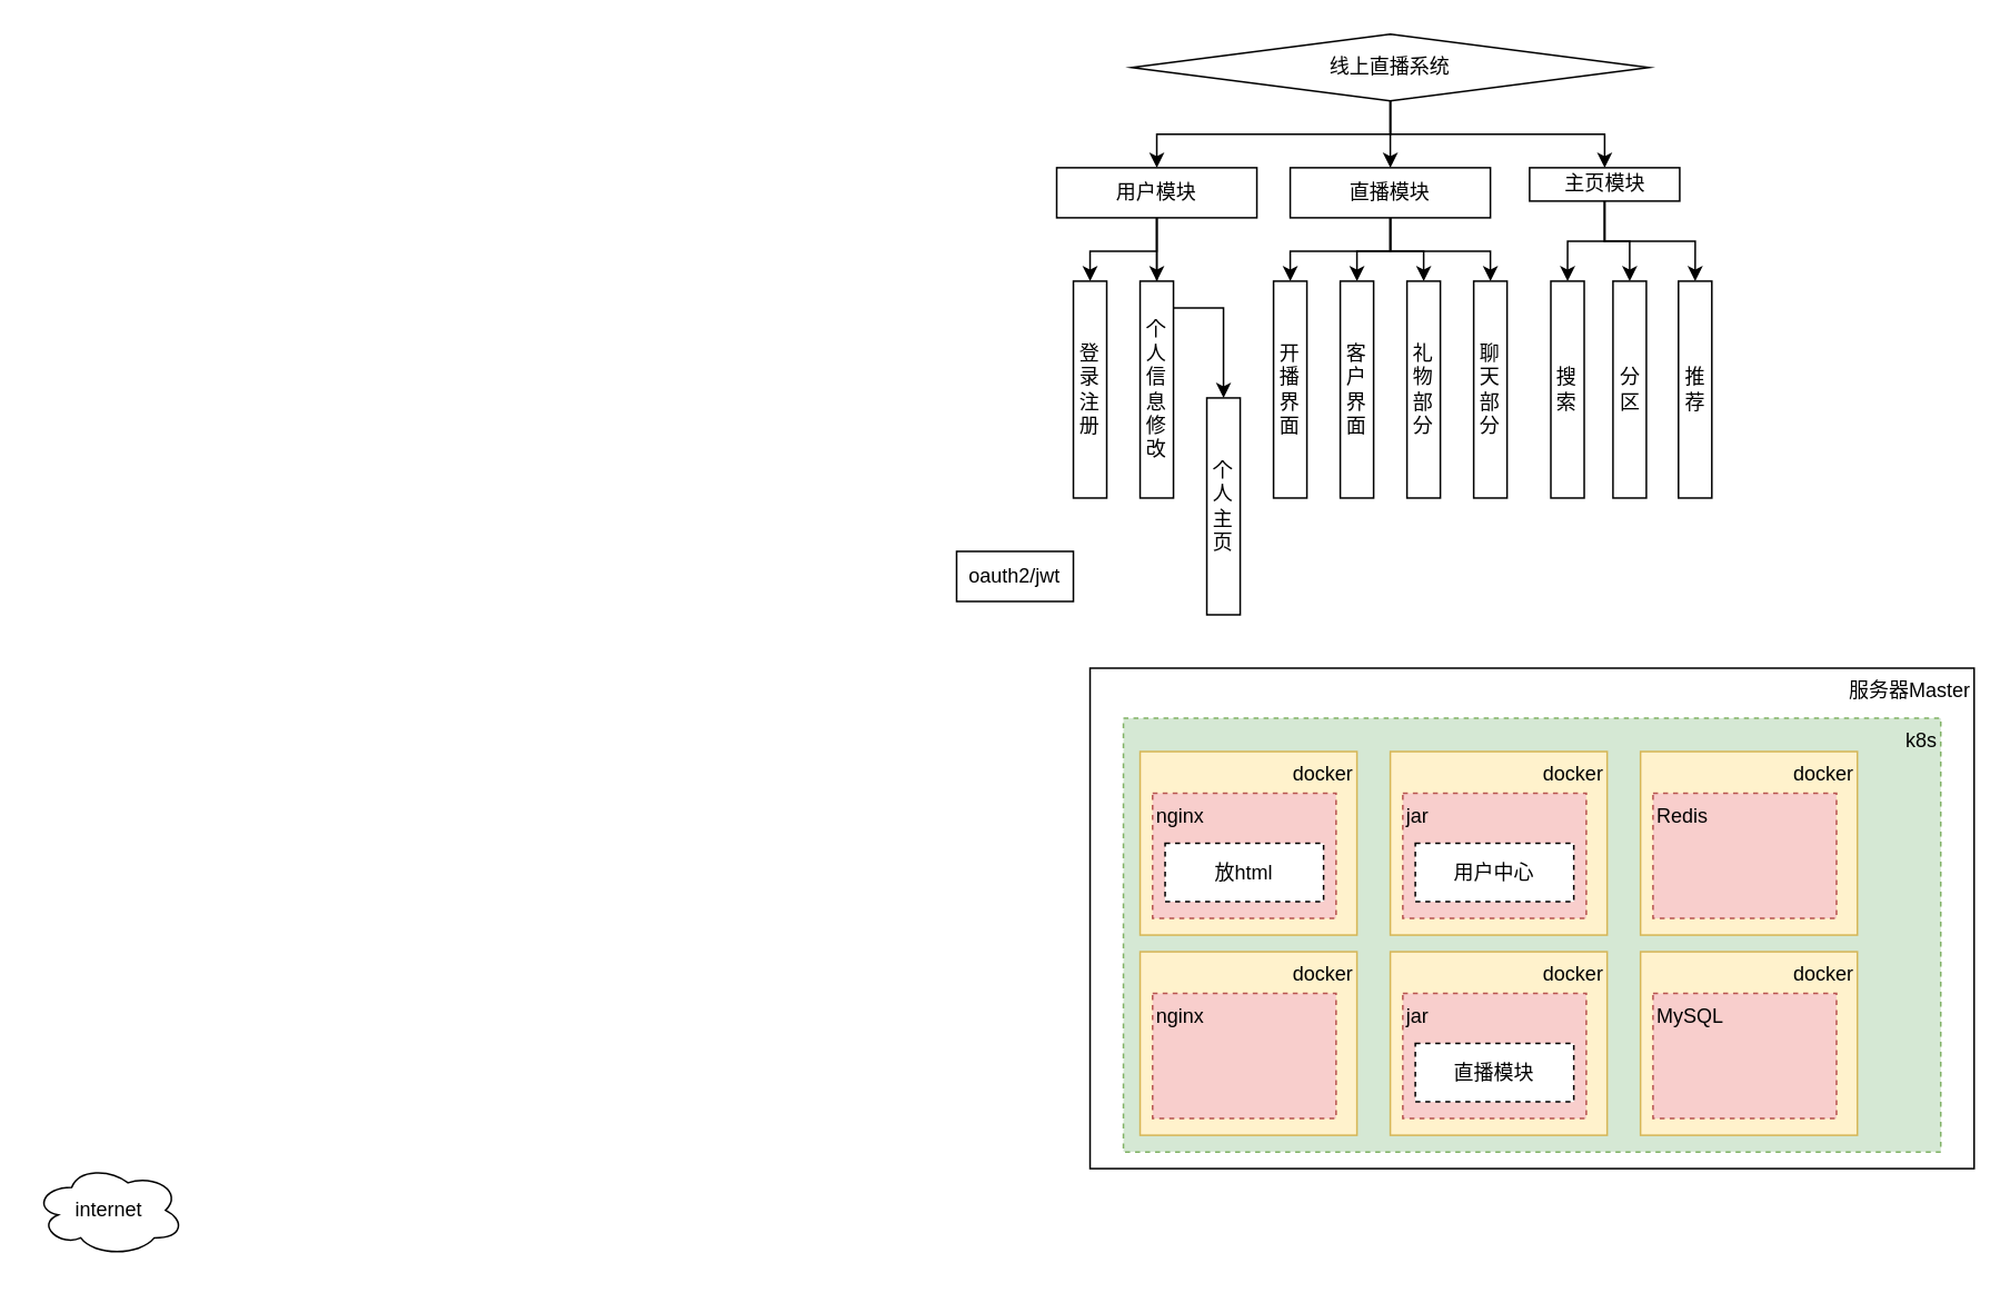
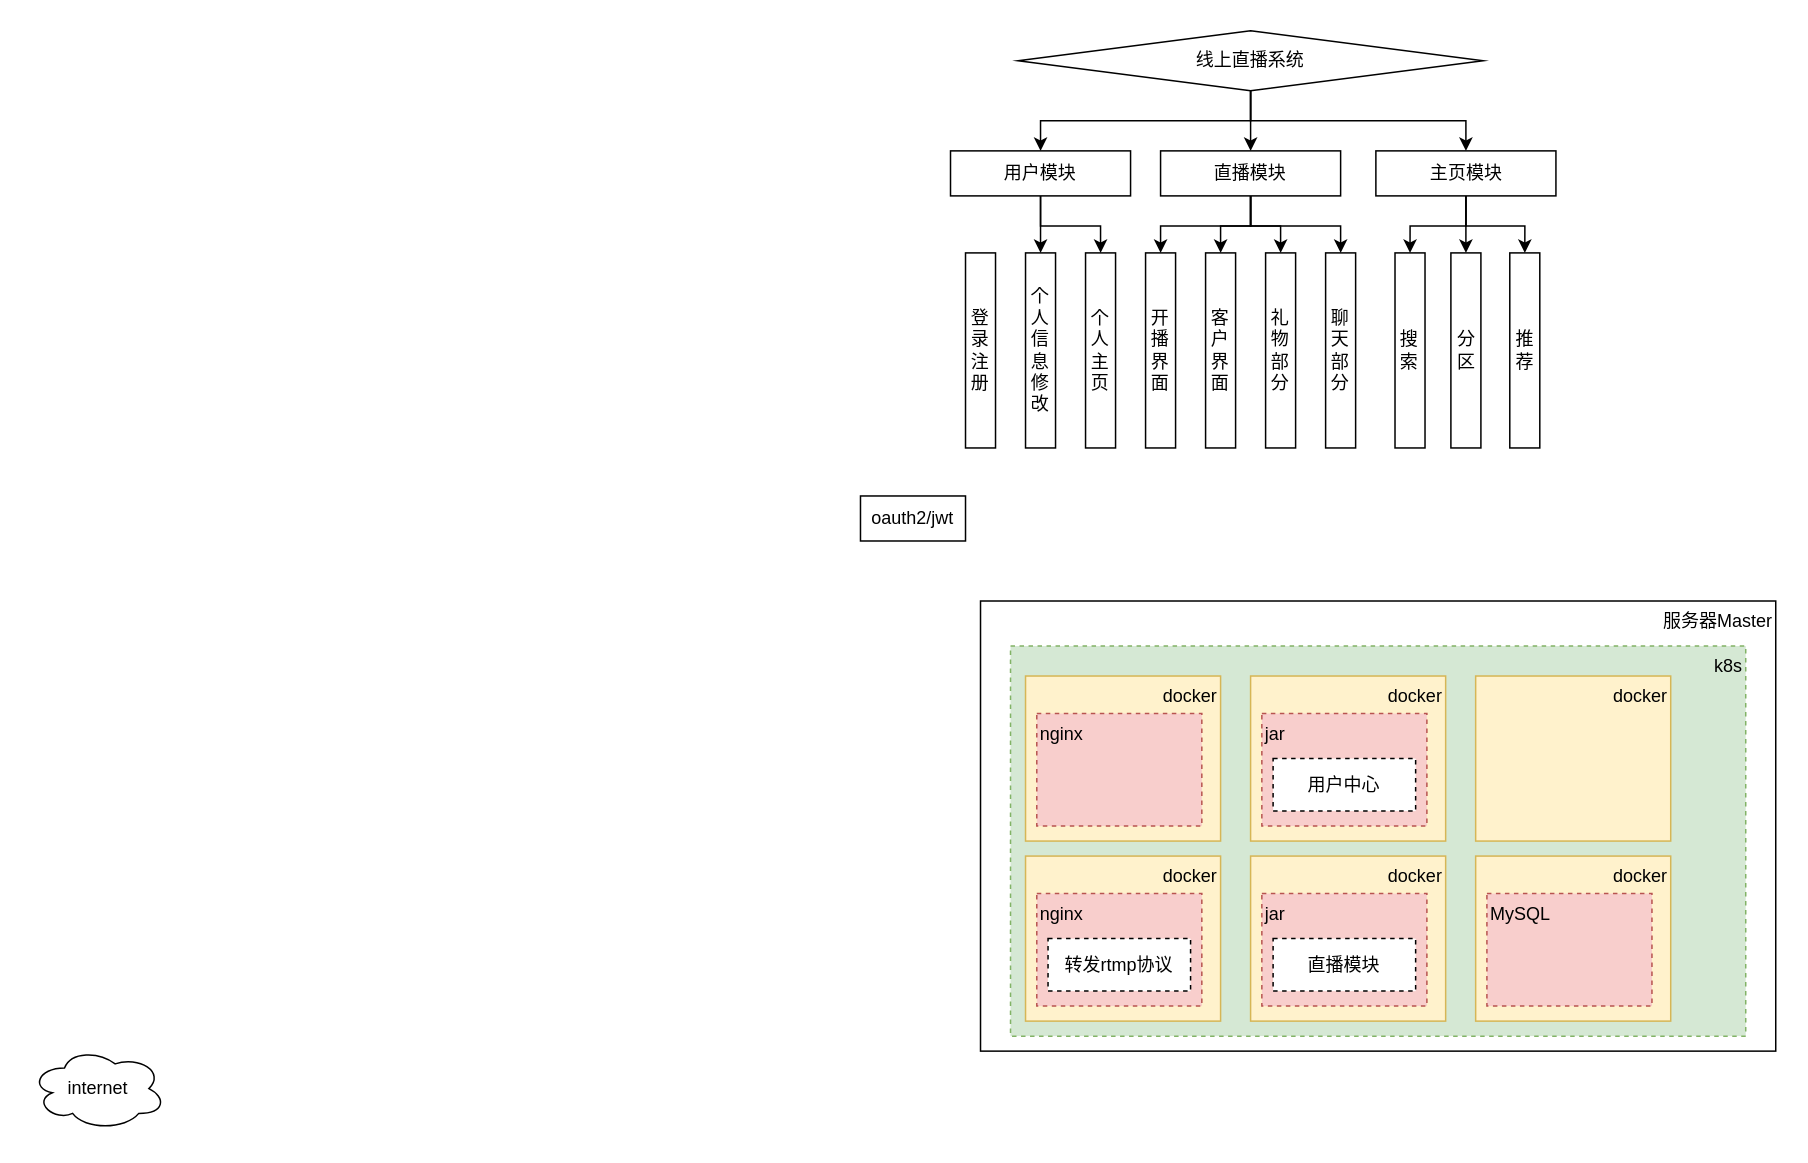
  <mxCell id="0" />
  <mxCell id="1" parent="0" />
  <mxCell id="2" value="服务器Master" style="rounded=0;whiteSpace=wrap;html=1;verticalAlign=top;align=right;" parent="1" vertex="1"><mxGeometry x="653" y="400" width="530" height="300" as="geometry" /></mxCell>
  <mxCell id="3" style="edgeStyle=orthogonalEdgeStyle;rounded=0;orthogonalLoop=1;jettySize=auto;html=1;" parent="1" source="6" target="15" edge="1"><mxGeometry relative="1" as="geometry" /></mxCell>
  <mxCell id="4" style="edgeStyle=orthogonalEdgeStyle;rounded=0;orthogonalLoop=1;jettySize=auto;html=1;" parent="1" source="6" target="10" edge="1"><mxGeometry relative="1" as="geometry" /></mxCell>
  <mxCell id="5" style="edgeStyle=orthogonalEdgeStyle;rounded=0;orthogonalLoop=1;jettySize=auto;html=1;" parent="1" source="6" target="19" edge="1"><mxGeometry relative="1" as="geometry" /></mxCell>
  <mxCell id="6" value="线上直播系统" style="rhombus;whiteSpace=wrap;html=1;" parent="1" vertex="1"><mxGeometry x="678" y="20" width="310" height="40" as="geometry" /></mxCell>
- <mxCell id="7" style="edgeStyle=orthogonalEdgeStyle;rounded=0;orthogonalLoop=1;jettySize=auto;html=1;entryX=0.5;entryY=0;entryDx=0;entryDy=0;" parent="1" source="10" target="20" edge="1"><mxGeometry relative="1" as="geometry" /></mxCell>
  <mxCell id="8" style="edgeStyle=orthogonalEdgeStyle;rounded=0;orthogonalLoop=1;jettySize=auto;html=1;entryX=0.5;entryY=0;entryDx=0;entryDy=0;" parent="1" source="10" target="21" edge="1"><mxGeometry relative="1" as="geometry" /></mxCell>
  <mxCell id="9" style="edgeStyle=orthogonalEdgeStyle;rounded=0;orthogonalLoop=1;jettySize=auto;html=1;" parent="1" source="10" target="30" edge="1"><mxGeometry relative="1" as="geometry" /></mxCell>
  <mxCell id="10" value="用户模块" style="rounded=0;whiteSpace=wrap;html=1;" parent="1" vertex="1"><mxGeometry x="633" y="100" width="120" height="30" as="geometry" /></mxCell>
  <mxCell id="11" style="edgeStyle=orthogonalEdgeStyle;rounded=0;orthogonalLoop=1;jettySize=auto;html=1;entryX=0.5;entryY=0;entryDx=0;entryDy=0;" parent="1" source="15" target="23" edge="1"><mxGeometry relative="1" as="geometry" /></mxCell>
  <mxCell id="12" style="edgeStyle=orthogonalEdgeStyle;rounded=0;orthogonalLoop=1;jettySize=auto;html=1;entryX=0.5;entryY=0;entryDx=0;entryDy=0;" parent="1" source="15" target="24" edge="1"><mxGeometry relative="1" as="geometry" /></mxCell>
  <mxCell id="13" style="edgeStyle=orthogonalEdgeStyle;rounded=0;orthogonalLoop=1;jettySize=auto;html=1;entryX=0.5;entryY=0;entryDx=0;entryDy=0;" parent="1" source="15" target="22" edge="1"><mxGeometry relative="1" as="geometry" /></mxCell>
  <mxCell id="14" style="edgeStyle=orthogonalEdgeStyle;rounded=0;orthogonalLoop=1;jettySize=auto;html=1;entryX=0.5;entryY=0;entryDx=0;entryDy=0;" parent="1" source="15" target="25" edge="1"><mxGeometry relative="1" as="geometry" /></mxCell>
  <mxCell id="15" value="直播模块" style="rounded=0;whiteSpace=wrap;html=1;" parent="1" vertex="1"><mxGeometry x="773" y="100" width="120" height="30" as="geometry" /></mxCell>
  <mxCell id="16" style="edgeStyle=orthogonalEdgeStyle;rounded=0;orthogonalLoop=1;jettySize=auto;html=1;entryX=0.5;entryY=0;entryDx=0;entryDy=0;" parent="1" source="19" target="28" edge="1"><mxGeometry relative="1" as="geometry" /></mxCell>
  <mxCell id="17" style="edgeStyle=orthogonalEdgeStyle;rounded=0;orthogonalLoop=1;jettySize=auto;html=1;entryX=0.5;entryY=0;entryDx=0;entryDy=0;" parent="1" source="19" target="27" edge="1"><mxGeometry relative="1" as="geometry" /></mxCell>
  <mxCell id="18" style="edgeStyle=orthogonalEdgeStyle;rounded=0;orthogonalLoop=1;jettySize=auto;html=1;entryX=0.5;entryY=0;entryDx=0;entryDy=0;" parent="1" source="19" target="26" edge="1"><mxGeometry relative="1" as="geometry" /></mxCell>
- <mxCell id="19" value="主页模块" style="rounded=0;whiteSpace=wrap;html=1;" parent="1" vertex="1"><mxGeometry x="916.5" y="100" width="90" height="20" as="geometry" /></mxCell>
+ <mxCell id="19" value="主页模块" style="rounded=0;whiteSpace=wrap;html=1;" parent="1" vertex="1"><mxGeometry x="916.5" y="100" width="120" height="30" as="geometry" /></mxCell>
  <mxCell id="20" value="登录注册" style="rounded=0;whiteSpace=wrap;html=1;" parent="1" vertex="1"><mxGeometry x="643" y="168" width="20" height="130" as="geometry" /></mxCell>
  <mxCell id="21" value="个人信息修改" style="rounded=0;whiteSpace=wrap;html=1;" parent="1" vertex="1"><mxGeometry x="683" y="168" width="20" height="130" as="geometry" /></mxCell>
  <mxCell id="22" value="开播界面" style="rounded=0;whiteSpace=wrap;html=1;" parent="1" vertex="1"><mxGeometry x="763" y="168" width="20" height="130" as="geometry" /></mxCell>
  <mxCell id="23" value="客户界面" style="rounded=0;whiteSpace=wrap;html=1;" parent="1" vertex="1"><mxGeometry x="803" y="168" width="20" height="130" as="geometry" /></mxCell>
  <mxCell id="24" value="礼物部分" style="rounded=0;whiteSpace=wrap;html=1;" parent="1" vertex="1"><mxGeometry x="843" y="168" width="20" height="130" as="geometry" /></mxCell>
  <mxCell id="25" value="聊天部分" style="rounded=0;whiteSpace=wrap;html=1;" parent="1" vertex="1"><mxGeometry x="883" y="168" width="20" height="130" as="geometry" /></mxCell>
  <mxCell id="26" value="搜索" style="rounded=0;whiteSpace=wrap;html=1;" parent="1" vertex="1"><mxGeometry x="929.25" y="168" width="20" height="130" as="geometry" /></mxCell>
  <mxCell id="27" value="推荐" style="rounded=0;whiteSpace=wrap;html=1;" parent="1" vertex="1"><mxGeometry x="1005.75" y="168" width="20" height="130" as="geometry" /></mxCell>
  <mxCell id="28" value="分区" style="rounded=0;whiteSpace=wrap;html=1;" parent="1" vertex="1"><mxGeometry x="966.5" y="168" width="20" height="130" as="geometry" /></mxCell>
  <mxCell id="29" value="oauth2/jwt" style="rounded=0;whiteSpace=wrap;html=1;" parent="1" vertex="1"><mxGeometry x="573" y="330" width="70" height="30" as="geometry" /></mxCell>
- <mxCell id="30" value="个人主页" style="rounded=0;whiteSpace=wrap;html=1;" parent="1" vertex="1"><mxGeometry x="723" y="238" width="20" height="130" as="geometry" /></mxCell>
+ <mxCell id="30" value="个人主页" style="rounded=0;whiteSpace=wrap;html=1;" parent="1" vertex="1"><mxGeometry x="723" y="168" width="20" height="130" as="geometry" /></mxCell>
  <mxCell id="31" value="k8s" style="rounded=0;whiteSpace=wrap;html=1;verticalAlign=top;align=right;fillColor=#d5e8d4;strokeColor=#82b366;dashed=1;" parent="1" vertex="1"><mxGeometry x="673" y="430" width="490" height="260" as="geometry" /></mxCell>
  <mxCell id="32" value="docker" style="rounded=0;whiteSpace=wrap;html=1;verticalAlign=top;align=right;fillColor=#fff2cc;strokeColor=#d6b656;" parent="1" vertex="1"><mxGeometry x="683" y="570" width="130" height="110" as="geometry" /></mxCell>
  <mxCell id="33" value="internet" style="ellipse;shape=cloud;whiteSpace=wrap;html=1;" parent="1" vertex="1"><mxGeometry x="20" y="697.5" width="90" height="55" as="geometry" /></mxCell>
  <mxCell id="34" value="nginx" style="rounded=0;whiteSpace=wrap;html=1;verticalAlign=top;align=left;fillColor=#f8cecc;strokeColor=#b85450;dashed=1;" parent="1" vertex="1"><mxGeometry x="690.5" y="595" width="110" height="75" as="geometry" /></mxCell>
+ <mxCell id="35" value="转发rtmp协议" style="rounded=0;whiteSpace=wrap;html=1;dashed=1;" parent="1" vertex="1"><mxGeometry x="698" y="625" width="95" height="35" as="geometry" /></mxCell>
  <mxCell id="36" value="docker" style="rounded=0;whiteSpace=wrap;html=1;verticalAlign=top;align=right;fillColor=#fff2cc;strokeColor=#d6b656;" parent="1" vertex="1"><mxGeometry x="683" y="450" width="130" height="110" as="geometry" /></mxCell>
  <mxCell id="37" value="nginx" style="rounded=0;whiteSpace=wrap;html=1;verticalAlign=top;align=left;fillColor=#f8cecc;strokeColor=#b85450;dashed=1;" parent="1" vertex="1"><mxGeometry x="690.5" y="475" width="110" height="75" as="geometry" /></mxCell>
- <mxCell id="38" value="放html" style="rounded=0;whiteSpace=wrap;html=1;dashed=1;" parent="1" vertex="1"><mxGeometry x="698" y="505" width="95" height="35" as="geometry" /></mxCell>
  <mxCell id="39" value="docker" style="rounded=0;whiteSpace=wrap;html=1;verticalAlign=top;align=right;fillColor=#fff2cc;strokeColor=#d6b656;" parent="1" vertex="1"><mxGeometry x="833" y="450" width="130" height="110" as="geometry" /></mxCell>
  <mxCell id="40" value="jar" style="rounded=0;whiteSpace=wrap;html=1;verticalAlign=top;align=left;fillColor=#f8cecc;strokeColor=#b85450;dashed=1;" parent="1" vertex="1"><mxGeometry x="840.5" y="475" width="110" height="75" as="geometry" /></mxCell>
  <mxCell id="41" value="用户中心" style="rounded=0;whiteSpace=wrap;html=1;dashed=1;" parent="1" vertex="1"><mxGeometry x="848" y="505" width="95" height="35" as="geometry" /></mxCell>
  <mxCell id="42" value="docker" style="rounded=0;whiteSpace=wrap;html=1;verticalAlign=top;align=right;fillColor=#fff2cc;strokeColor=#d6b656;" parent="1" vertex="1"><mxGeometry x="833" y="570" width="130" height="110" as="geometry" /></mxCell>
  <mxCell id="43" value="jar" style="rounded=0;whiteSpace=wrap;html=1;verticalAlign=top;align=left;fillColor=#f8cecc;strokeColor=#b85450;dashed=1;" parent="1" vertex="1"><mxGeometry x="840.5" y="595" width="110" height="75" as="geometry" /></mxCell>
  <mxCell id="44" value="直播模块" style="rounded=0;whiteSpace=wrap;html=1;dashed=1;" parent="1" vertex="1"><mxGeometry x="848" y="625" width="95" height="35" as="geometry" /></mxCell>
  <mxCell id="45" value="docker" style="rounded=0;whiteSpace=wrap;html=1;verticalAlign=top;align=right;fillColor=#fff2cc;strokeColor=#d6b656;" parent="1" vertex="1"><mxGeometry x="983" y="450" width="130" height="110" as="geometry" /></mxCell>
- <mxCell id="46" value="Redis" style="rounded=0;whiteSpace=wrap;html=1;verticalAlign=top;align=left;fillColor=#f8cecc;strokeColor=#b85450;dashed=1;" parent="1" vertex="1"><mxGeometry x="990.5" y="475" width="110" height="75" as="geometry" /></mxCell>
  <mxCell id="47" value="docker" style="rounded=0;whiteSpace=wrap;html=1;verticalAlign=top;align=right;fillColor=#fff2cc;strokeColor=#d6b656;" parent="1" vertex="1"><mxGeometry x="983" y="570" width="130" height="110" as="geometry" /></mxCell>
  <mxCell id="48" value="MySQL" style="rounded=0;whiteSpace=wrap;html=1;verticalAlign=top;align=left;fillColor=#f8cecc;strokeColor=#b85450;dashed=1;" parent="1" vertex="1"><mxGeometry x="990.5" y="595" width="110" height="75" as="geometry" /></mxCell>
